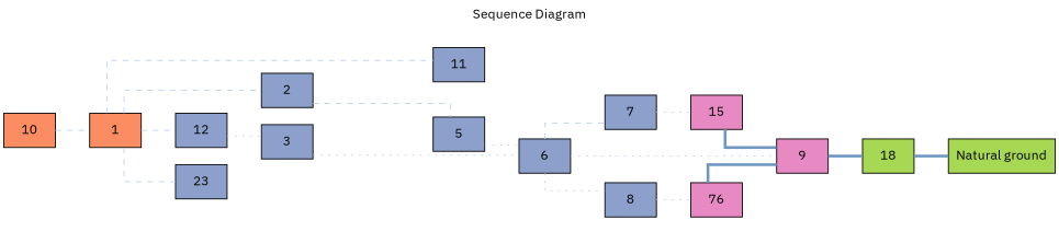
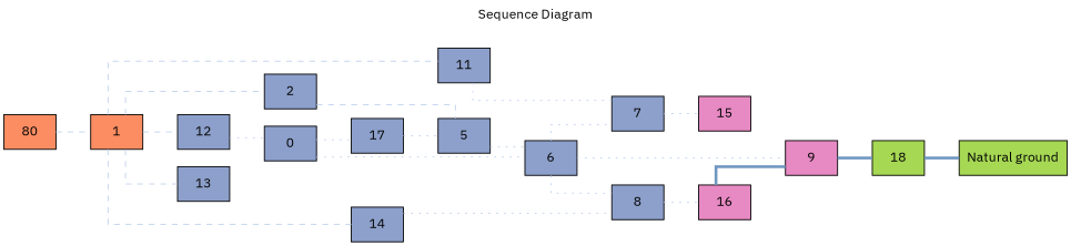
  digraph {
    bgcolor="/x11/white"
    fontcolor="/x11/black"
    fontname="IBM Plex Sans"
    fontsize=14.0
    label="Sequence Diagram"
    labelloc=t
    rankdir=LR
    splines=ortho
    style=filled
    node [color="/x11/black" distortion=0.0 fillcolor="/set25/3" fontcolor="/x11/black" fontname="IBM Plex Sans" fontsize=14.0 orientation=0.0 penwidth=1.0 shape=box sides=4 skew=0.0 style=filled]
    edge [arrowhead=none color="0.597 0.183 0.922" fontcolor="/x11/black" fontname="IBM Plex Sans" fontsize=14.0 penwidth=1.0 style=dotted]
    1 [fillcolor="/set25/2"]
    2
    11
    12
-   13 [label=23]
+   13
+   14
    5
    7
-   3
+   3 [label=0]
    8
    6
+   17
    9 [fillcolor="/set25/4"]
    15 [fillcolor="/set25/4"]
-   16 [fillcolor="/set25/4" label=76]
+   16 [fillcolor="/set25/4"]
    18 [fillcolor="/set25/5"]
    "Natural ground" [fillcolor="/set25/5"]
-   10 [fillcolor="/set25/2"]
+   10 [fillcolor="/set25/2" label=80]
    1 -> 2 [style=dashed]
    1 -> 11 [style=dashed]
    1 -> 12 [style=dashed]
    1 -> 13 [style=dashed]
+   1 -> 14 [style=dashed]
    2 -> 5 [style=dashed]
+   11 -> 7
    12 -> 3
+   14 -> 8
    5 -> 6
    7 -> 15
    3 -> 6
+   3 -> 17
    8 -> 16
-   6 -> 7 [style=dashed]
+   6 -> 7
    6 -> 8
    6 -> 9
+   17 -> 5
    9 -> 18 [color="0.586 0.420 0.757" penwidth=3.0 style=bold]
-   15 -> 9 [color="0.586 0.420 0.757" penwidth=3.0 style=bold]
    16 -> 9 [color="0.586 0.420 0.757" penwidth=3.0 style=bold]
    18 -> "Natural ground" [color="0.586 0.420 0.757" penwidth=3.0 style=solid]
    10 -> 1 [style=dashed]
  }
